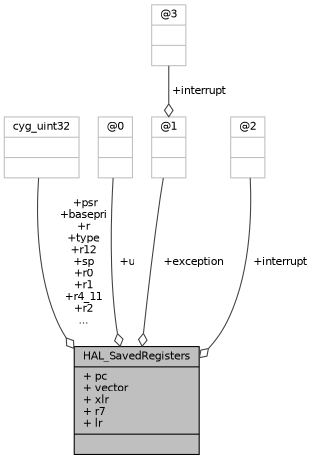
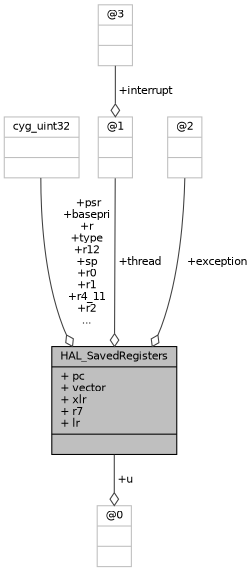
  digraph {
    node [color=grey75 fillcolor=white fontname=Helvetica fontsize=10 shape=record style=filled]
    edge [arrowhead=odiamond color=grey25 fontname=Helvetica fontsize=10 labelfontname=Helvetica labelfontsize=10 style=solid]
    n1 [color=black fillcolor=grey75 fontcolor=black height=0.2 label="{HAL_SavedRegisters\n|+ pc\l+ vector\l+ xlr\l+ r7\l+ lr\l|}" width=0.4]
    n2 [height=0.2 label="{cyg_uint32\n||}" width=0.4]
    n3 [height=0.2 label="{@0\n||}" width=0.4]
    n4 [height=0.2 label="{@1\n||}" width=0.4]
    n5 [height=0.2 label="{@2\n||}" width=0.4]
    n6 [height=0.2 label="{@3\n||}" width=0.4]
    n2 -> n1 [label=" +psr\n+basepri\n+r\n+type\n+r12\n+sp\n+r0\n+r1\n+r4_11\n+r2\n..."]
-   n3 -> n1 [label=" +u"]
-   n4 -> n1 [label=" +exception"]
-   n5 -> n1 [label=" +interrupt"]
+   n1 -> n3 [label=" +u"]
+   n4 -> n1 [label=" +thread"]
+   n5 -> n1 [label=" +exception"]
    n6 -> n4 [label=" +interrupt"]
  }
